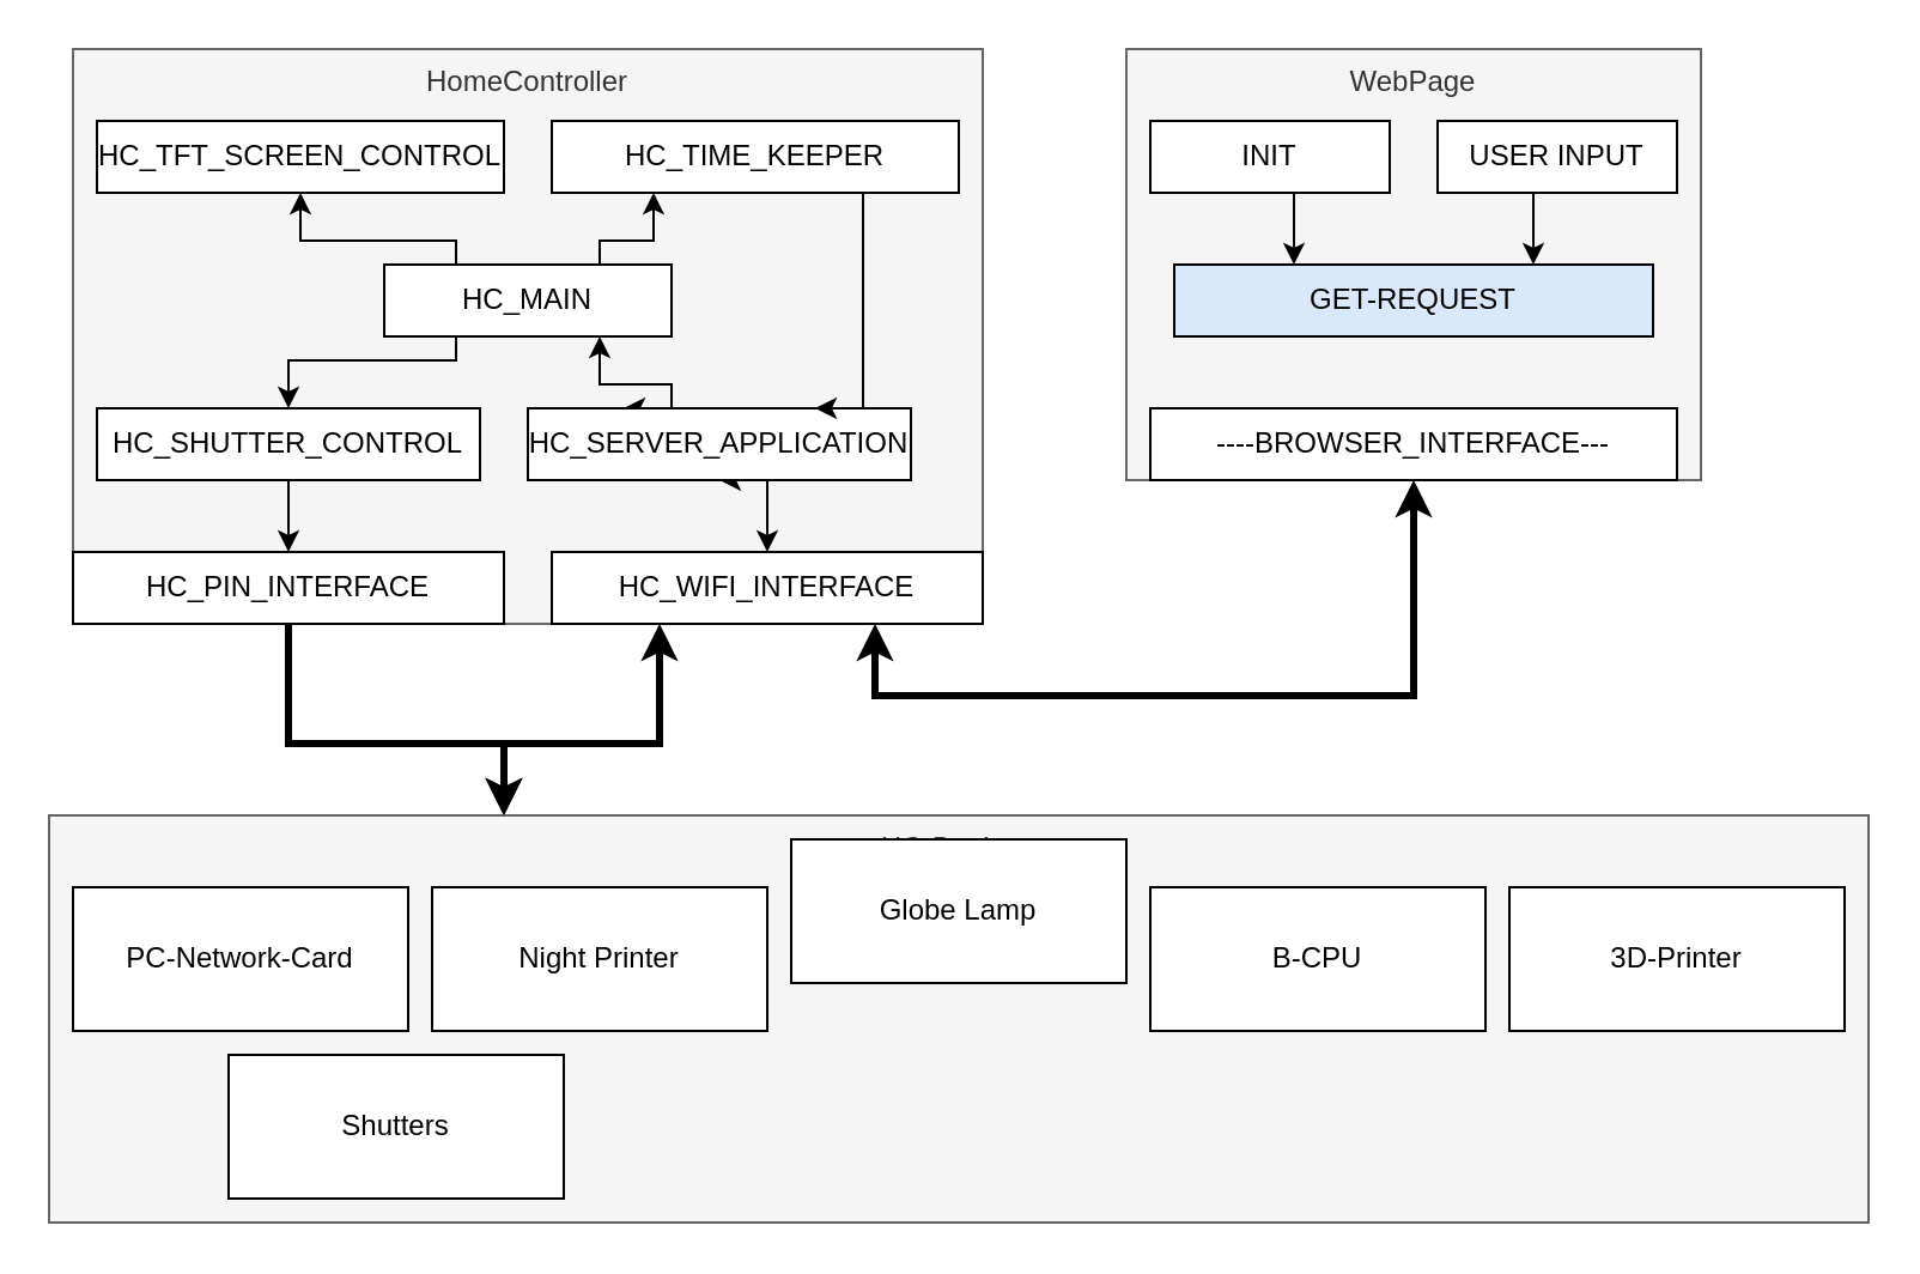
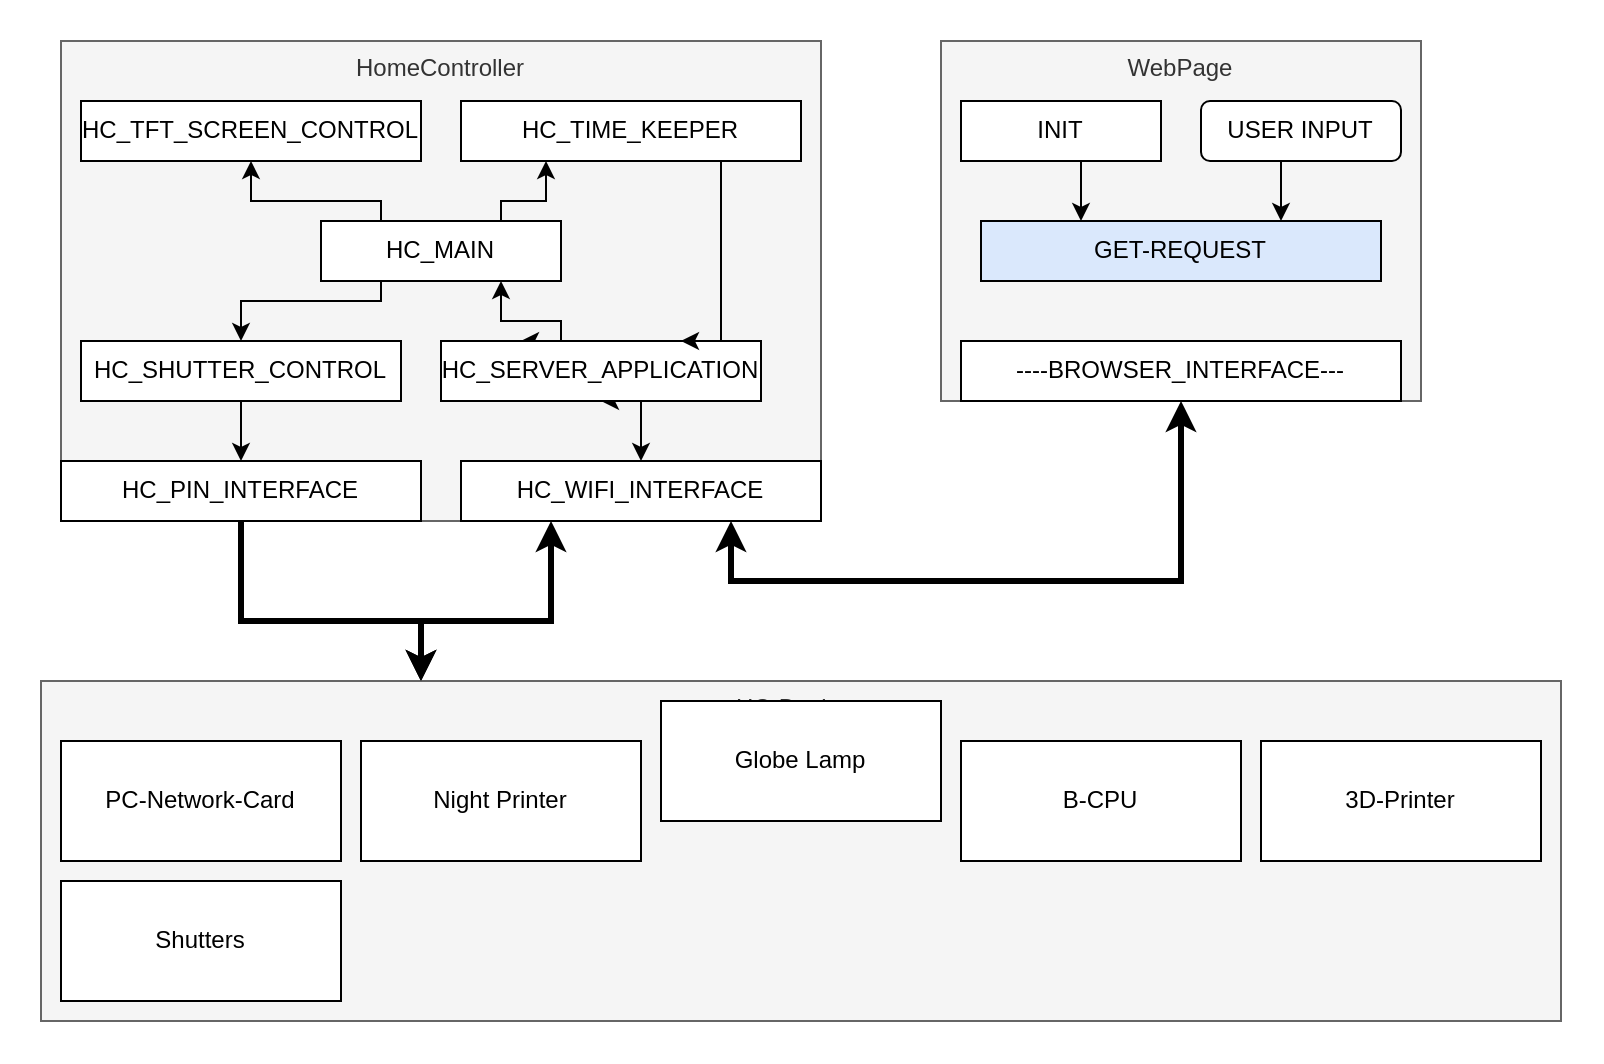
  <mxCell id="0" />
  <mxCell id="1" parent="0" />
  <mxCell id="2" value="HomeController" style="rounded=0;whiteSpace=wrap;html=1;align=center;fillColor=#f5f5f5;fontColor=#333333;strokeColor=#666666;horizontal=1;verticalAlign=top;" vertex="1" parent="1"><mxGeometry x="30" y="20" width="380" height="240" as="geometry" /></mxCell>
  <mxCell id="3" value="WebPage" style="rounded=0;whiteSpace=wrap;html=1;align=center;fillColor=#f5f5f5;fontColor=#333333;strokeColor=#666666;verticalAlign=top;" vertex="1" parent="1"><mxGeometry x="470" y="20" width="240" height="180" as="geometry" /></mxCell>
  <mxCell id="4" style="edgeStyle=orthogonalEdgeStyle;rounded=0;orthogonalLoop=1;jettySize=auto;html=1;exitX=0.25;exitY=1;exitDx=0;exitDy=0;entryX=0.25;entryY=0;entryDx=0;entryDy=0;strokeWidth=3;startArrow=classic;startFill=1;" edge="1" parent="1" source="5" target="6"><mxGeometry relative="1" as="geometry"><Array as="points"><mxPoint x="275" y="310" /><mxPoint x="210" y="310" /></Array></mxGeometry></mxCell>
  <mxCell id="5" value="HC_WIFI_INTERFACE" style="rounded=0;whiteSpace=wrap;html=1;align=center;verticalAlign=middle;" vertex="1" parent="1"><mxGeometry x="230" y="230" width="180" height="30" as="geometry" /></mxCell>
  <mxCell id="6" value="HC-Devices" style="rounded=0;whiteSpace=wrap;html=1;align=center;fillColor=#f5f5f5;fontColor=#333333;strokeColor=#666666;verticalAlign=top;" vertex="1" parent="1"><mxGeometry x="20" y="340" width="760" height="170" as="geometry" /></mxCell>
  <mxCell id="7" value="PC-Network-Card" style="rounded=0;whiteSpace=wrap;html=1;align=center;verticalAlign=middle;" vertex="1" parent="1"><mxGeometry x="30" y="370" width="140" height="60" as="geometry" /></mxCell>
  <mxCell id="8" value="Night Printer" style="rounded=0;whiteSpace=wrap;html=1;align=center;verticalAlign=middle;" vertex="1" parent="1"><mxGeometry x="180" y="370" width="140" height="60" as="geometry" /></mxCell>
  <mxCell id="9" value="3D-Printer" style="rounded=0;whiteSpace=wrap;html=1;align=center;verticalAlign=middle;" vertex="1" parent="1"><mxGeometry x="630" y="370" width="140" height="60" as="geometry" /></mxCell>
  <mxCell id="10" value="B-CPU" style="rounded=0;whiteSpace=wrap;html=1;align=center;verticalAlign=middle;" vertex="1" parent="1"><mxGeometry x="480" y="370" width="140" height="60" as="geometry" /></mxCell>
  <mxCell id="11" value="Globe Lamp" style="rounded=0;whiteSpace=wrap;html=1;align=center;verticalAlign=middle;" vertex="1" parent="1"><mxGeometry x="330" y="350" width="140" height="60" as="geometry" /></mxCell>
  <mxCell id="12" style="edgeStyle=orthogonalEdgeStyle;rounded=0;orthogonalLoop=1;jettySize=auto;html=1;exitX=0.5;exitY=1;exitDx=0;exitDy=0;entryX=0.5;entryY=0;entryDx=0;entryDy=0;startArrow=classic;startFill=1;" edge="1" parent="1" source="14" target="5"><mxGeometry relative="1" as="geometry" /></mxCell>
  <mxCell id="13" style="edgeStyle=orthogonalEdgeStyle;rounded=0;orthogonalLoop=1;jettySize=auto;html=1;exitX=0.25;exitY=0;exitDx=0;exitDy=0;entryX=0.75;entryY=1;entryDx=0;entryDy=0;startArrow=classic;startFill=1;" edge="1" parent="1" source="14" target="32"><mxGeometry relative="1" as="geometry"><Array as="points"><mxPoint x="280" y="160" /><mxPoint x="250" y="160" /></Array></mxGeometry></mxCell>
  <mxCell id="14" value="HC_SERVER_APPLICATION" style="rounded=0;whiteSpace=wrap;html=1;align=center;verticalAlign=middle;" vertex="1" parent="1"><mxGeometry x="220" y="170" width="160" height="30" as="geometry" /></mxCell>
  <mxCell id="15" value="GET-REQUEST" style="rounded=0;whiteSpace=wrap;html=1;align=center;verticalAlign=middle;fillColor=#dae8fc;" vertex="1" parent="1"><mxGeometry x="490" y="110" width="200" height="30" as="geometry" /></mxCell>
  <mxCell id="16" style="edgeStyle=orthogonalEdgeStyle;rounded=0;orthogonalLoop=1;jettySize=auto;html=1;exitX=0.5;exitY=1;exitDx=0;exitDy=0;entryX=0.75;entryY=1;entryDx=0;entryDy=0;strokeWidth=3;startArrow=classic;startFill=1;" edge="1" parent="1" source="17" target="5"><mxGeometry relative="1" as="geometry"><Array as="points"><mxPoint x="590" y="290" /><mxPoint x="365" y="290" /></Array></mxGeometry></mxCell>
  <mxCell id="17" value="----BROWSER_INTERFACE---" style="rounded=0;whiteSpace=wrap;html=1;align=center;verticalAlign=middle;" vertex="1" parent="1"><mxGeometry x="480" y="170" width="220" height="30" as="geometry" /></mxCell>
  <mxCell id="18" style="edgeStyle=orthogonalEdgeStyle;rounded=0;orthogonalLoop=1;jettySize=auto;html=1;exitX=0.5;exitY=1;exitDx=0;exitDy=0;entryX=0.75;entryY=0;entryDx=0;entryDy=0;" edge="1" parent="1" source="19" target="15"><mxGeometry relative="1" as="geometry" /></mxCell>
- <mxCell id="19" value="USER INPUT" style="rounded=0;whiteSpace=wrap;html=1;align=center;verticalAlign=middle;" vertex="1" parent="1"><mxGeometry x="600" y="50" width="100" height="30" as="geometry" /></mxCell>
+ <mxCell id="19" value="USER INPUT" style="whiteSpace=wrap;html=1;align=center;verticalAlign=middle;rounded=1;" vertex="1" parent="1"><mxGeometry x="600" y="50" width="100" height="30" as="geometry" /></mxCell>
  <mxCell id="20" style="edgeStyle=orthogonalEdgeStyle;rounded=0;orthogonalLoop=1;jettySize=auto;html=1;exitX=0.5;exitY=1;exitDx=0;exitDy=0;entryX=0.25;entryY=0;entryDx=0;entryDy=0;" edge="1" parent="1" source="21" target="15"><mxGeometry relative="1" as="geometry" /></mxCell>
  <mxCell id="21" value="INIT" style="rounded=0;whiteSpace=wrap;html=1;align=center;verticalAlign=middle;" vertex="1" parent="1"><mxGeometry x="480" y="50" width="100" height="30" as="geometry" /></mxCell>
  <mxCell id="22" style="edgeStyle=orthogonalEdgeStyle;rounded=0;orthogonalLoop=1;jettySize=auto;html=1;exitX=0.75;exitY=1;exitDx=0;exitDy=0;entryX=0.75;entryY=0;entryDx=0;entryDy=0;" edge="1" parent="1" source="23" target="14"><mxGeometry relative="1" as="geometry"><Array as="points"><mxPoint x="360" y="80" /></Array></mxGeometry></mxCell>
  <mxCell id="23" value="HC_TIME_KEEPER" style="rounded=0;whiteSpace=wrap;html=1;align=center;verticalAlign=middle;" vertex="1" parent="1"><mxGeometry x="230" y="50" width="170" height="30" as="geometry" /></mxCell>
  <mxCell id="24" style="edgeStyle=orthogonalEdgeStyle;rounded=0;orthogonalLoop=1;jettySize=auto;html=1;exitX=0.5;exitY=1;exitDx=0;exitDy=0;entryX=0.5;entryY=0;entryDx=0;entryDy=0;startArrow=none;startFill=0;" edge="1" parent="1" source="25" target="28"><mxGeometry relative="1" as="geometry" /></mxCell>
  <mxCell id="25" value="HC_SHUTTER_CONTROL" style="rounded=0;whiteSpace=wrap;html=1;align=center;verticalAlign=middle;" vertex="1" parent="1"><mxGeometry x="40" y="170" width="160" height="30" as="geometry" /></mxCell>
  <mxCell id="26" value="HC_TFT_SCREEN_CONTROL" style="rounded=0;whiteSpace=wrap;html=1;align=center;verticalAlign=middle;" vertex="1" parent="1"><mxGeometry x="40" y="50" width="170" height="30" as="geometry" /></mxCell>
  <mxCell id="27" style="edgeStyle=orthogonalEdgeStyle;rounded=0;orthogonalLoop=1;jettySize=auto;html=1;exitX=0.5;exitY=1;exitDx=0;exitDy=0;entryX=0.25;entryY=0;entryDx=0;entryDy=0;strokeWidth=3;" edge="1" parent="1" source="28" target="6"><mxGeometry relative="1" as="geometry"><Array as="points"><mxPoint x="120" y="310" /><mxPoint x="210" y="310" /></Array></mxGeometry></mxCell>
  <mxCell id="28" value="HC_PIN_INTERFACE" style="rounded=0;whiteSpace=wrap;html=1;align=center;verticalAlign=middle;" vertex="1" parent="1"><mxGeometry x="30" y="230" width="180" height="30" as="geometry" /></mxCell>
  <mxCell id="29" style="edgeStyle=orthogonalEdgeStyle;rounded=0;orthogonalLoop=1;jettySize=auto;html=1;exitX=0.25;exitY=1;exitDx=0;exitDy=0;entryX=0.5;entryY=0;entryDx=0;entryDy=0;" edge="1" parent="1" source="32" target="25"><mxGeometry relative="1" as="geometry"><Array as="points"><mxPoint x="190" y="150" /><mxPoint x="120" y="150" /></Array></mxGeometry></mxCell>
  <mxCell id="30" style="edgeStyle=orthogonalEdgeStyle;rounded=0;orthogonalLoop=1;jettySize=auto;html=1;exitX=0.75;exitY=0;exitDx=0;exitDy=0;entryX=0.25;entryY=1;entryDx=0;entryDy=0;" edge="1" parent="1" source="32" target="23"><mxGeometry relative="1" as="geometry"><Array as="points"><mxPoint x="250" y="100" /><mxPoint x="273" y="100" /><mxPoint x="273" y="80" /></Array></mxGeometry></mxCell>
  <mxCell id="31" style="edgeStyle=orthogonalEdgeStyle;rounded=0;orthogonalLoop=1;jettySize=auto;html=1;exitX=0.25;exitY=0;exitDx=0;exitDy=0;entryX=0.5;entryY=1;entryDx=0;entryDy=0;" edge="1" parent="1" source="32" target="26"><mxGeometry relative="1" as="geometry"><Array as="points"><mxPoint x="190" y="100" /><mxPoint x="125" y="100" /></Array></mxGeometry></mxCell>
  <mxCell id="32" value="HC_MAIN" style="rounded=0;whiteSpace=wrap;html=1;align=center;verticalAlign=middle;" vertex="1" parent="1"><mxGeometry x="160" y="110" width="120" height="30" as="geometry" /></mxCell>
  <mxCell id="33" value="" style="ellipse;whiteSpace=wrap;html=1;align=center;aspect=fixed;fillColor=none;strokeColor=none;resizable=0;perimeter=centerPerimeter;rotatable=0;allowArrows=0;points=[];outlineConnect=1;" vertex="1" parent="1"><mxGeometry x="440" y="290" width="10" height="10" as="geometry" /></mxCell>
- <mxCell id="34" value="Shutters" style="rounded=0;whiteSpace=wrap;html=1;align=center;verticalAlign=middle;" vertex="1" parent="1"><mxGeometry x="95" y="440" width="140" height="60" as="geometry" /></mxCell>
+ <mxCell id="34" value="Shutters" style="rounded=0;whiteSpace=wrap;html=1;align=center;verticalAlign=middle;" vertex="1" parent="1"><mxGeometry x="30" y="440" width="140" height="60" as="geometry" /></mxCell>
